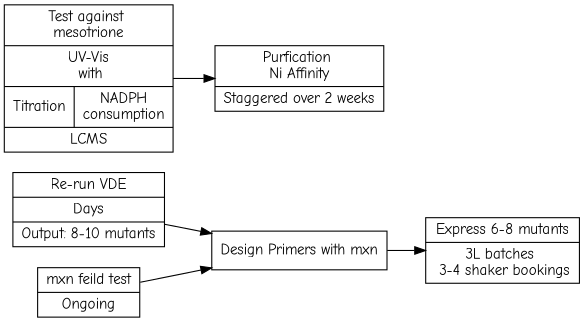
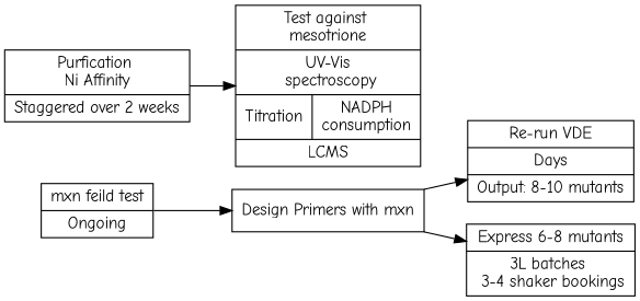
  digraph {
    fontname="Comic Neue"
    rankdir=LR
    node [fontname="Comic Neue" shape=record]
    edge [fontname="Comic Neue"]
    n1 [label="Re-run VDE|Days|Output: 8-10 mutants"]
    n2 [label="Design Primers with mxn"]
    n3 [label="Express 6-8 mutants|3L batches &#92;n 3-4 shaker bookings"]
    n4 [label="mxn feild test|Ongoing"]
    n5 [label="Purfication &#92;nNi Affinity|Staggered over 2 weeks"]
-   n6 [label="Test against &#92;nmesotrione| UV-Vis&#92;n with |{Titration|NADPH&#92;nconsumption}| LCMS"]
-   n1 -> n2
+   n6 [label="Test against &#92;nmesotrione| UV-Vis&#92;n spectroscopy |{Titration|NADPH&#92;nconsumption}| LCMS"]
+   n2 -> n1
    n2 -> n3
    n4 -> n2
-   n6 -> n5
+   n5 -> n6
  }
